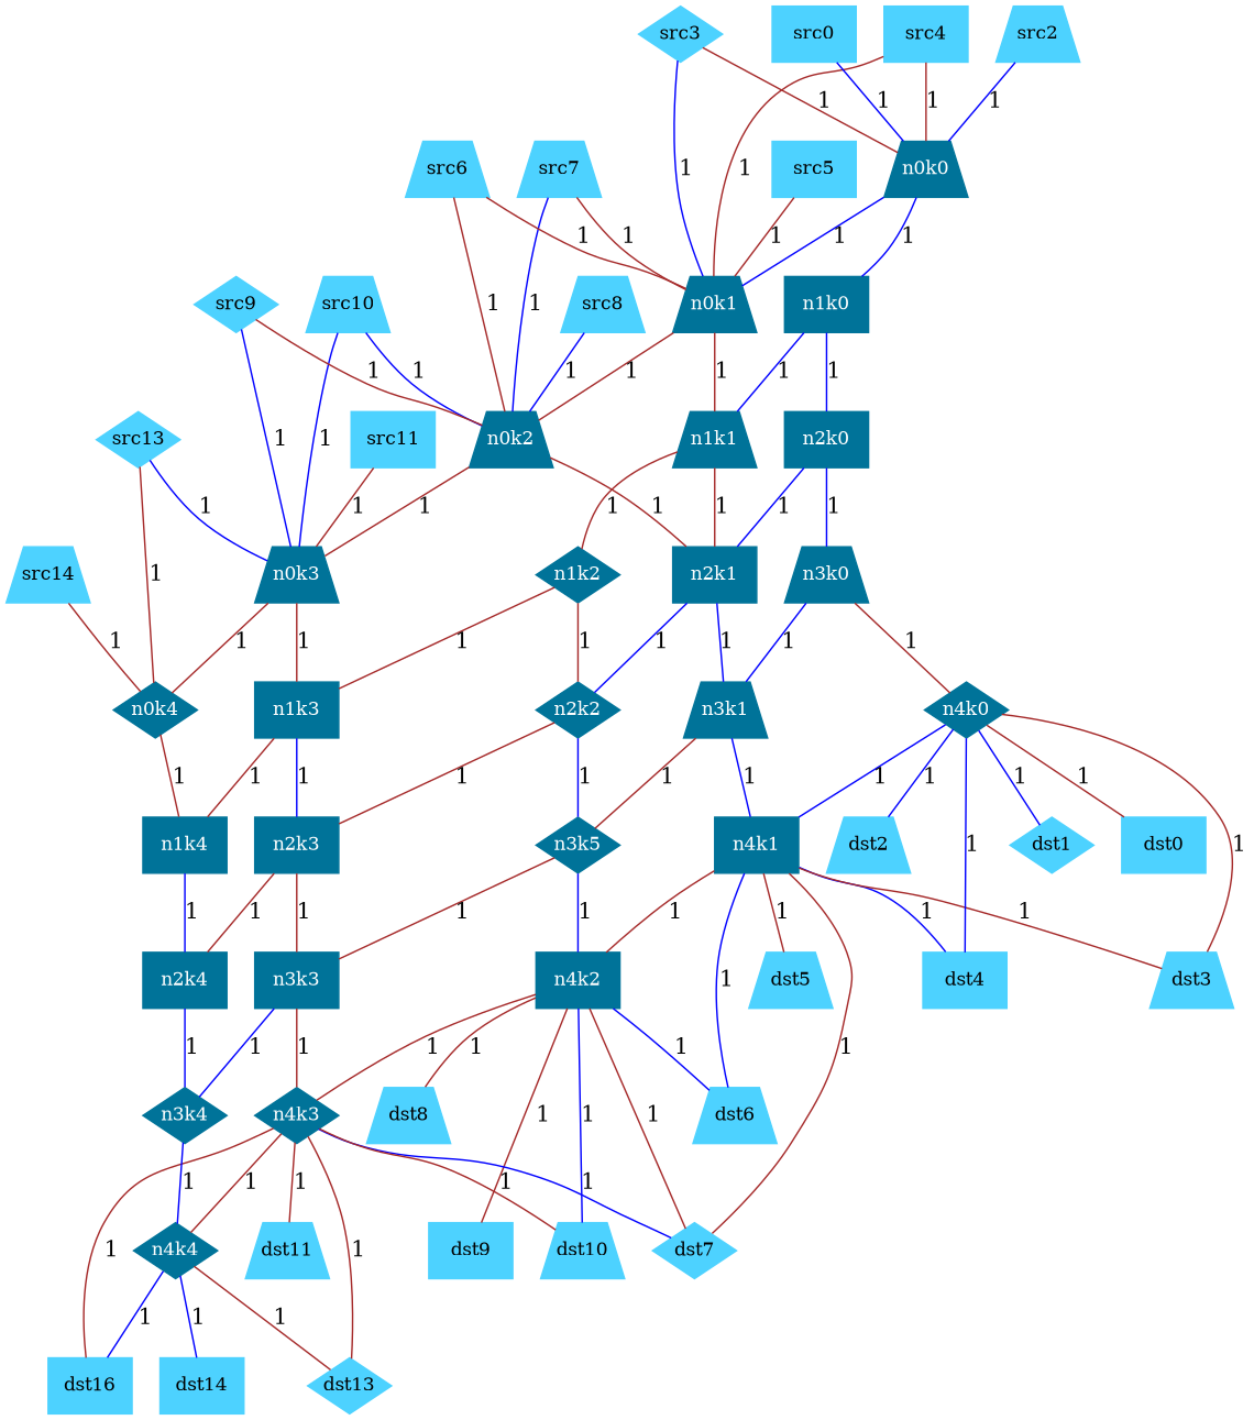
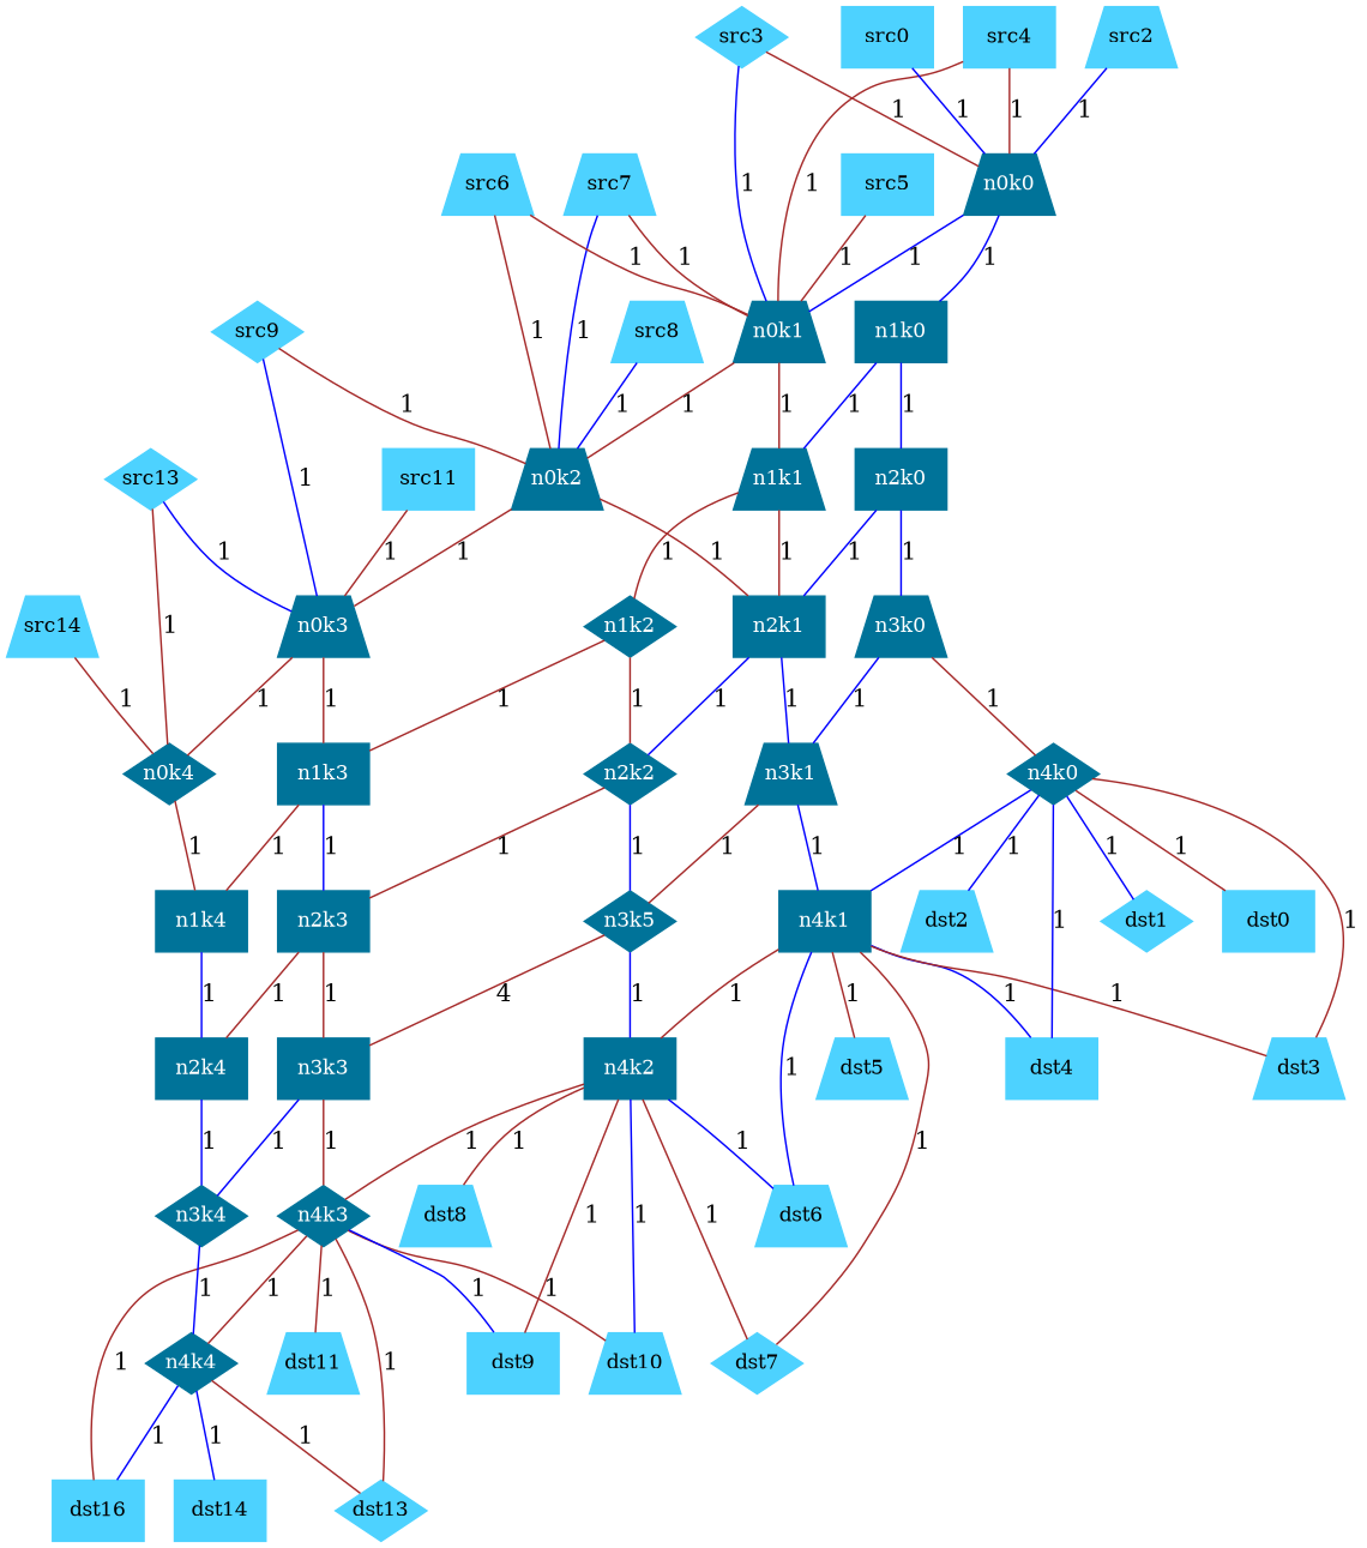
  graph {
    node [color="#4dd2ff" fillcolor="#4dd2ff" fixedsize=true fontcolor=black fontsize=12 shape=trapezium style=filled]
    edge [color=brown]
    n0k0 [color="#007399" fillcolor="#007399" fontcolor=white]
    n0k1 [color="#007399" fillcolor="#007399" fontcolor=white]
    n1k0 [color="#007399" fillcolor="#007399" fontcolor=white shape=box]
    n0k2 [color="#007399" fillcolor="#007399" fontcolor=white]
    n1k1 [color="#007399" fillcolor="#007399" fontcolor=white]
    n2k0 [color="#007399" fillcolor="#007399" fontcolor=white shape=box]
    n0k3 [color="#007399" fillcolor="#007399" fontcolor=white]
    n0k4 [color="#007399" fillcolor="#007399" fontcolor=white shape=diamond]
    n1k3 [color="#007399" fillcolor="#007399" fontcolor=white shape=box]
    n1k4 [color="#007399" fillcolor="#007399" fontcolor=white shape=box]
    n2k3 [color="#007399" fillcolor="#007399" fontcolor=white shape=box]
    n2k1 [color="#007399" fillcolor="#007399" fontcolor=white shape=box]
    n2k2 [color="#007399" fillcolor="#007399" fontcolor=white shape=diamond]
    n3k1 [color="#007399" fillcolor="#007399" fontcolor=white]
    n15 [color="#007399" fillcolor="#007399" fontcolor=white label=n3k5 shape=diamond]
    n4k1 [color="#007399" fillcolor="#007399" fontcolor=white shape=box]
    n2k4 [color="#007399" fillcolor="#007399" fontcolor=white shape=box]
    n3k3 [color="#007399" fillcolor="#007399" fontcolor=white shape=box]
    n4k2 [color="#007399" fillcolor="#007399" fontcolor=white shape=box]
    n4k0 [color="#007399" fillcolor="#007399" fontcolor=white shape=diamond]
    dst4 [shape=box]
    dst3
    dst2
    dst1 [shape=diamond]
    dst0 [shape=box]
    dst7 [shape=diamond]
    dst6
    dst5
    n1k2 [color="#007399" fillcolor="#007399" fontcolor=white shape=diamond]
    n3k0 [color="#007399" fillcolor="#007399" fontcolor=white]
    n4k3 [color="#007399" fillcolor="#007399" fontcolor=white shape=diamond]
    n4k4 [color="#007399" fillcolor="#007399" fontcolor=white shape=diamond]
    dst13 [shape=diamond]
    n34 [label=dst16 shape=box]
    dst11
    dst10
    dst9 [shape=box]
    dst14 [shape=box]
    n3k4 [color="#007399" fillcolor="#007399" fontcolor=white shape=diamond]
    dst8
-   src10
    src11 [shape=box]
    src14
    src13 [shape=diamond]
    src9 [shape=diamond]
    src8
    src5 [shape=box]
    src4 [shape=box]
    src7
    src6
    src0 [shape=box]
    src3 [shape=diamond]
    src2
    n0k0 -- n0k1 [color=blue label=1]
    n0k0 -- n1k0 [color=blue label=1]
    n0k1 -- n0k2 [label=1]
    n0k1 -- n1k1 [label=1]
    n1k0 -- n1k1 [color=blue label=1]
    n1k0 -- n2k0 [color=blue label=1]
    n0k2 -- n0k3 [label=1]
    n0k2 -- n2k1 [label=1]
    n1k1 -- n2k1 [label=1]
    n1k1 -- n1k2 [label=1]
    n2k0 -- n2k1 [color=blue label=1]
    n2k0 -- n3k0 [color=blue label=1]
    n0k3 -- n0k4 [label=1]
    n0k3 -- n1k3 [label=1]
    n0k4 -- n1k4 [label=1]
    n1k3 -- n1k4 [label=1]
    n1k3 -- n2k3 [color=blue label=1]
    n1k4 -- n2k4 [color=blue label=1]
    n2k3 -- n2k4 [label=1]
    n2k3 -- n3k3 [label=1]
    n2k1 -- n2k2 [color=blue label=1]
    n2k1 -- n3k1 [color=blue label=1]
    n2k2 -- n2k3 [label=1]
    n2k2 -- n15 [color=blue label=1]
    n3k1 -- n15 [label=1]
    n3k1 -- n4k1 [color=blue label=1]
-   n15 -- n3k3 [label=1]
+   n15 -- n3k3 [label=4]
    n15 -- n4k2 [color=blue label=1]
    n4k1 -- n4k2 [label=1]
    n4k1 -- dst4 [color=blue label=1]
    n4k1 -- dst3 [label=1]
    n4k1 -- dst7 [label=1]
    n4k1 -- dst6 [color=blue label=1]
    n4k1 -- dst5 [label=1]
    n2k4 -- n3k4 [color=blue label=1]
    n3k3 -- n4k3 [label=1]
    n3k3 -- n3k4 [color=blue label=1]
    n4k2 -- dst7 [label=1]
    n4k2 -- dst6 [color=blue label=1]
    n4k2 -- n4k3 [label=1]
    n4k2 -- dst10 [color=blue label=1]
    n4k2 -- dst9 [label=1]
    n4k2 -- dst8 [label=1]
    n4k0 -- n4k1 [color=blue label=1]
    n4k0 -- dst4 [color=blue label=1]
    n4k0 -- dst3 [label=1]
    n4k0 -- dst2 [color=blue label=1]
    n4k0 -- dst1 [color=blue label=1]
    n4k0 -- dst0 [label=1]
    n1k2 -- n1k3 [label=1]
    n1k2 -- n2k2 [label=1]
    n3k0 -- n3k1 [color=blue label=1]
    n3k0 -- n4k0 [label=1]
    n4k3 -- n4k4 [label=1]
    n4k3 -- dst13 [label=1]
    n4k3 -- n34 [label=1]
    n4k3 -- dst11 [label=1]
    n4k3 -- dst10 [label=1]
-   n4k3 -- dst7 [color=blue label=1]
+   n4k3 -- dst9 [color=blue label=1]
    n4k4 -- dst13 [label=1]
    n4k4 -- n34 [color=blue label=1]
    n4k4 -- dst14 [color=blue label=1]
    n3k4 -- n4k4 [color=blue label=1]
-   src10 -- n0k2 [color=blue label=1]
-   src10 -- n0k3 [color=blue label=1]
    src11 -- n0k3 [label=1]
    src14 -- n0k4 [label=1]
    src13 -- n0k3 [color=blue label=1]
    src13 -- n0k4 [label=1]
    src9 -- n0k2 [label=1]
    src9 -- n0k3 [color=blue label=1]
    src8 -- n0k2 [color=blue label=1]
    src5 -- n0k1 [label=1]
    src4 -- n0k0 [label=1]
    src4 -- n0k1 [label=1]
    src7 -- n0k1 [label=1]
    src7 -- n0k2 [color=blue label=1]
    src6 -- n0k1 [label=1]
    src6 -- n0k2 [label=1]
    src0 -- n0k0 [color=blue label=1]
    src3 -- n0k0 [label=1]
    src3 -- n0k1 [color=blue label=1]
    src2 -- n0k0 [color=blue label=1]
  }
